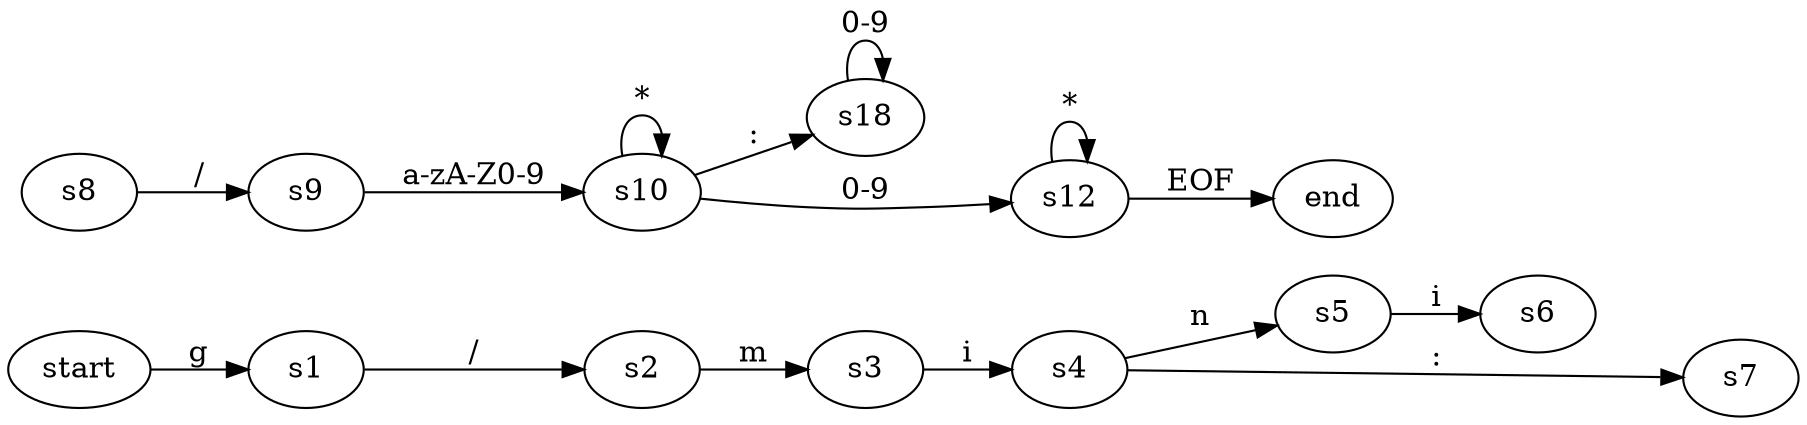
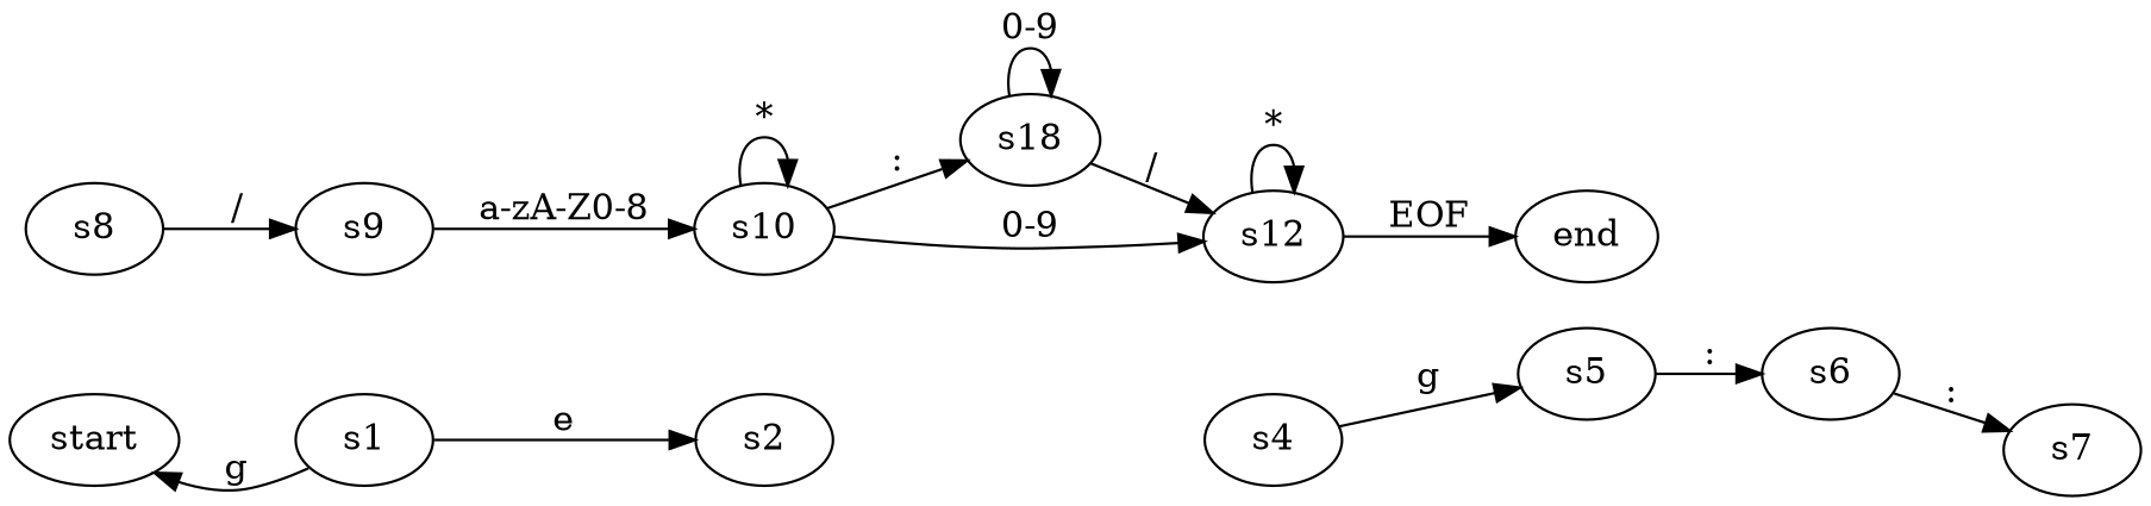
  digraph {
    rankdir=LR
    start
    s1
    s2
-   s3
    s4
    s5
    s6
    s7
    s8
    s9
    s10
    n12 [label=s18]
    s12
    end
-   start -> s1 [label=g]
-   s1 -> s2 [label="/"]
-   s2 -> s3 [label=m]
-   s3 -> s4 [label=i]
-   s4 -> s5 [label=n]
-   s5 -> s6 [label=i]
-   s4 -> s7 [label=":"]
+   s1 -> start [label=g]
+   s1 -> s2 [label=e]
+   s4 -> s5 [label=g]
+   s5 -> s6 [label=":"]
+   s6 -> s7 [label=":"]
    s8 -> s9 [label="/"]
-   s9 -> s10 [label="a-zA-Z0-9"]
+   s9 -> s10 [label="a-zA-Z0-8"]
    s10 -> s10 [label="*"]
    s10 -> n12 [label=":"]
    s10 -> s12 [label="0-9"]
    n12 -> n12 [label="0-9"]
+   n12 -> s12 [label="/"]
    s12 -> s12 [label="*"]
    s12 -> end [label=EOF]
  }
